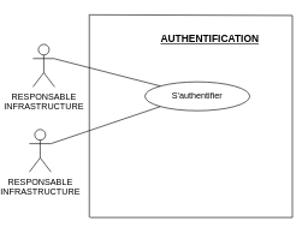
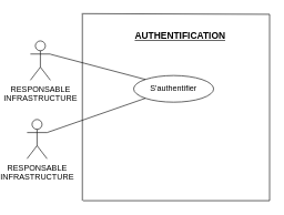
  <mxCell id="0" />
  <mxCell id="1" parent="0" />
- <mxCell id="2" value="&lt;b&gt;&lt;u&gt;&lt;font style=&quot;font-size: 14px;&quot;&gt;AUTHENTIFICATION&lt;/font&gt;&lt;/u&gt;&lt;/b&gt;" style="text;html=1;strokeColor=none;fillColor=none;align=center;verticalAlign=middle;whiteSpace=wrap;rounded=0;" vertex="1" parent="1"><mxGeometry x="168" y="39" width="204" height="30" as="geometry" /></mxCell>
- <mxCell id="3" value="S'authentifier" style="ellipse;whiteSpace=wrap;html=1;" vertex="1" parent="1"><mxGeometry x="180" y="113" width="145" height="40" as="geometry" /></mxCell>
+ <mxCell id="2" value="&lt;b&gt;&lt;u&gt;&lt;font style=&quot;font-size: 14px;&quot;&gt;AUTHENTIFICATION&lt;/font&gt;&lt;/u&gt;&lt;/b&gt;" style="text;html=1;strokeColor=none;fillColor=none;align=center;verticalAlign=middle;whiteSpace=wrap;rounded=0;" vertex="1" parent="1"><mxGeometry x="148" y="39" width="204" height="30" as="geometry" /></mxCell>
+ <mxCell id="3" value="S'authentifier" style="ellipse;whiteSpace=wrap;html=1;" vertex="1" parent="1"><mxGeometry x="180" y="113" width="120" height="40" as="geometry" /></mxCell>
  <mxCell id="4" value="RESPONSABLE&lt;br&gt;INFRASTRUCTURE" style="shape=umlActor;verticalLabelPosition=bottom;verticalAlign=top;html=1;outlineConnect=0;" vertex="1" parent="1"><mxGeometry x="25" width="30" height="59" as="geometry" y="61" /></mxCell>
  <mxCell id="5" value="" style="endArrow=none;html=1;rounded=0;" edge="1" parent="1"><mxGeometry width="50" height="50" relative="1" as="geometry"><mxPoint x="104" y="301" as="sourcePoint" /><mxPoint x="384" y="301" as="targetPoint" /></mxGeometry></mxCell>
  <mxCell id="6" value="" style="endArrow=none;html=1;rounded=0;" edge="1" parent="1"><mxGeometry width="50" height="50" relative="1" as="geometry"><mxPoint x="102" y="20" as="sourcePoint" /><mxPoint x="384" y="21" as="targetPoint" /></mxGeometry></mxCell>
  <mxCell id="7" value="" style="endArrow=none;html=1;rounded=0;" edge="1" parent="1"><mxGeometry width="50" height="50" relative="1" as="geometry"><mxPoint x="384" y="21" as="sourcePoint" /><mxPoint x="384" y="301" as="targetPoint" /></mxGeometry></mxCell>
  <mxCell id="8" value="" style="endArrow=none;html=1;rounded=0;" edge="1" parent="1"><mxGeometry width="50" height="50" relative="1" as="geometry"><mxPoint x="103" y="21" as="sourcePoint" /><mxPoint x="103" y="301" as="targetPoint" /></mxGeometry></mxCell>
  <mxCell id="9" value="RESPONSABLE&lt;br&gt;INFRASTRUCTURE" style="shape=umlActor;verticalLabelPosition=bottom;verticalAlign=top;html=1;outlineConnect=0;" vertex="1" parent="1"><mxGeometry x="20" y="179" width="30" height="59" as="geometry" /></mxCell>
  <mxCell id="10" value="" style="endArrow=none;html=1;rounded=0;entryX=0;entryY=0;entryDx=0;entryDy=0;" edge="1" parent="1" target="3"><mxGeometry width="50" height="50" relative="1" as="geometry"><mxPoint x="55" y="81" as="sourcePoint" /><mxPoint x="184" y="158" as="targetPoint" /></mxGeometry></mxCell>
  <mxCell id="11" value="" style="endArrow=none;html=1;rounded=0;exitX=1;exitY=0.333;exitDx=0;exitDy=0;exitPerimeter=0;entryX=0;entryY=1;entryDx=0;entryDy=0;" edge="1" parent="1" source="9" target="3"><mxGeometry width="50" height="50" relative="1" as="geometry"><mxPoint x="144" y="231" as="sourcePoint" /><mxPoint x="194" y="181" as="targetPoint" /></mxGeometry></mxCell>
